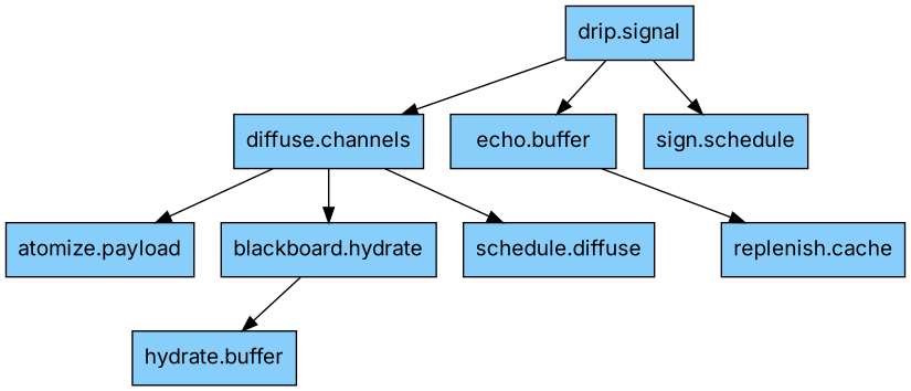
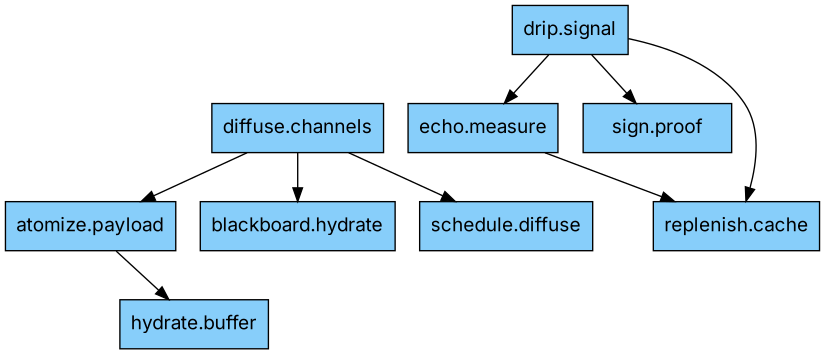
  digraph {
    fontname=Inter
    rankdir=TB
    node [fillcolor=lightskyblue fontname=Inter shape=box style=filled]
    edge [fontname=Inter]
    "drip.signal"
    "diffuse.channels"
-   "echo.measure" [label="echo.buffer"]
-   "sign.proof" [label="sign.schedule"]
+   "echo.measure"
+   "sign.proof"
    "atomize.payload"
    "hydrate.buffer"
    n7 [label="blackboard.hydrate"]
    n8 [label="schedule.diffuse"]
    "replenish.cache"
-   "drip.signal" -> "diffuse.channels"
+   "drip.signal" -> "replenish.cache"
    "drip.signal" -> "echo.measure"
    "drip.signal" -> "sign.proof"
    "diffuse.channels" -> "atomize.payload"
    "diffuse.channels" -> n7
    "diffuse.channels" -> n8
    "echo.measure" -> "replenish.cache"
-   n7 -> "hydrate.buffer"
+   "atomize.payload" -> "hydrate.buffer"
  }
